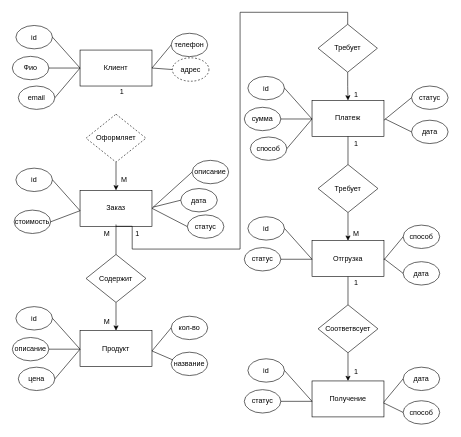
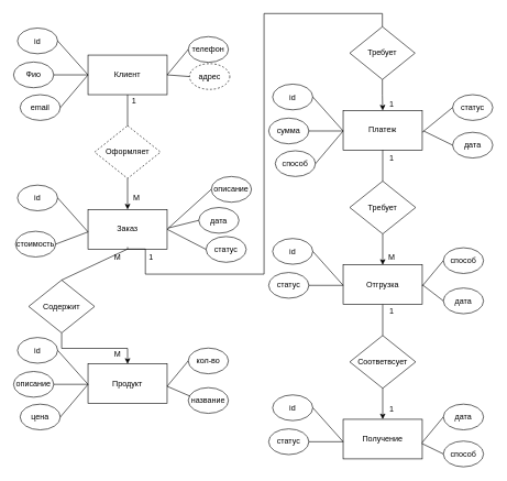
  <mxCell id="0" />
  <mxCell id="1" parent="0" />
  <mxCell id="2" value="Клиент" style="rounded=0;whiteSpace=wrap;html=1;" parent="1" vertex="1"><mxGeometry x="133" y="83" width="120" height="60" as="geometry" /></mxCell>
  <mxCell id="3" style="edgeStyle=orthogonalEdgeStyle;rounded=0;orthogonalLoop=1;jettySize=auto;html=1;" parent="1" source="4" target="5" edge="1"><mxGeometry relative="1" as="geometry" /></mxCell>
  <mxCell id="4" value="Оформляет" style="rhombus;whiteSpace=wrap;html=1;dashed=1;" parent="1" vertex="1"><mxGeometry x="143" y="190" width="100" height="80" as="geometry" /></mxCell>
  <mxCell id="5" value="Заказ" style="rounded=0;whiteSpace=wrap;html=1;" parent="1" vertex="1"><mxGeometry x="133" y="317" width="120" height="60" as="geometry" /></mxCell>
  <mxCell id="6" style="edgeStyle=orthogonalEdgeStyle;rounded=0;orthogonalLoop=1;jettySize=auto;html=1;" parent="1" source="7" target="8" edge="1"><mxGeometry relative="1" as="geometry" /></mxCell>
- <mxCell id="7" value="Содержит" style="rhombus;whiteSpace=wrap;html=1;" parent="1" vertex="1"><mxGeometry x="143" y="424" width="100" height="80" as="geometry" /></mxCell>
+ <mxCell id="7" value="Содержит" style="rhombus;whiteSpace=wrap;html=1;" parent="1" vertex="1"><mxGeometry x="43" y="424" width="100" height="80" as="geometry" /></mxCell>
  <mxCell id="8" value="Продукт" style="rounded=0;whiteSpace=wrap;html=1;" parent="1" vertex="1"><mxGeometry x="133" y="551" width="120" height="60" as="geometry" /></mxCell>
  <mxCell id="9" style="edgeStyle=orthogonalEdgeStyle;rounded=0;orthogonalLoop=1;jettySize=auto;html=1;" parent="1" source="10" target="11" edge="1"><mxGeometry relative="1" as="geometry" /></mxCell>
  <mxCell id="10" value="Требует" style="rhombus;whiteSpace=wrap;html=1;" parent="1" vertex="1"><mxGeometry x="530" y="40" width="99" height="80" as="geometry" /></mxCell>
  <mxCell id="11" value="Платеж" style="rounded=0;whiteSpace=wrap;html=1;" parent="1" vertex="1"><mxGeometry x="520" y="167" width="120" height="60" as="geometry" /></mxCell>
  <mxCell id="12" style="edgeStyle=orthogonalEdgeStyle;rounded=0;orthogonalLoop=1;jettySize=auto;html=1;" parent="1" source="13" target="14" edge="1"><mxGeometry relative="1" as="geometry" /></mxCell>
  <mxCell id="13" value="Требует" style="rhombus;whiteSpace=wrap;html=1;" parent="1" vertex="1"><mxGeometry x="530" y="274" width="100" height="80" as="geometry" /></mxCell>
  <mxCell id="14" value="Отгрузка" style="rounded=0;whiteSpace=wrap;html=1;" parent="1" vertex="1"><mxGeometry x="520" y="401" width="120" height="60" as="geometry" /></mxCell>
  <mxCell id="15" style="edgeStyle=orthogonalEdgeStyle;rounded=0;orthogonalLoop=1;jettySize=auto;html=1;" parent="1" source="16" target="17" edge="1"><mxGeometry relative="1" as="geometry" /></mxCell>
  <mxCell id="16" value="Соответвсует" style="rhombus;whiteSpace=wrap;html=1;" parent="1" vertex="1"><mxGeometry x="530" y="508" width="100" height="80" as="geometry" /></mxCell>
  <mxCell id="17" value="Получение" style="rounded=0;whiteSpace=wrap;html=1;" parent="1" vertex="1"><mxGeometry x="520" y="635" width="120" height="60" as="geometry" /></mxCell>
  <mxCell id="18" value="" style="endArrow=none;html=1;rounded=0;entryX=0.5;entryY=0;entryDx=0;entryDy=0;exitX=0.5;exitY=1;exitDx=0;exitDy=0;" parent="1" source="5" target="7" edge="1"><mxGeometry width="50" height="50" relative="1" as="geometry"><mxPoint x="117" y="448" as="sourcePoint" /><mxPoint x="167" y="398" as="targetPoint" /></mxGeometry></mxCell>
+ <mxCell id="19" value="" style="endArrow=none;html=1;rounded=0;entryX=0.5;entryY=0;entryDx=0;entryDy=0;exitX=0.5;exitY=1;exitDx=0;exitDy=0;" parent="1" source="2" target="4" edge="1"><mxGeometry width="50" height="50" relative="1" as="geometry"><mxPoint x="206" y="125" as="sourcePoint" /><mxPoint x="212" y="172" as="targetPoint" /></mxGeometry></mxCell>
  <mxCell id="20" value="" style="endArrow=none;html=1;rounded=0;entryX=0.5;entryY=1;entryDx=0;entryDy=0;exitX=0.5;exitY=0;exitDx=0;exitDy=0;" parent="1" source="13" target="11" edge="1"><mxGeometry width="50" height="50" relative="1" as="geometry"><mxPoint x="433" y="393" as="sourcePoint" /><mxPoint x="483" y="343" as="targetPoint" /></mxGeometry></mxCell>
  <mxCell id="21" value="" style="endArrow=none;html=1;rounded=0;entryX=0.5;entryY=1;entryDx=0;entryDy=0;exitX=0.5;exitY=0;exitDx=0;exitDy=0;" parent="1" source="16" target="14" edge="1"><mxGeometry width="50" height="50" relative="1" as="geometry"><mxPoint x="406" y="590" as="sourcePoint" /><mxPoint x="456" y="540" as="targetPoint" /></mxGeometry></mxCell>
  <mxCell id="22" value="1" style="text;html=1;align=center;verticalAlign=middle;whiteSpace=wrap;rounded=0;" parent="1" vertex="1"><mxGeometry x="173" y="138" width="60" height="30" as="geometry" /></mxCell>
  <mxCell id="23" value="М" style="text;html=1;align=center;verticalAlign=middle;whiteSpace=wrap;rounded=0;" parent="1" vertex="1"><mxGeometry x="177" y="284" width="60" height="30" as="geometry" /></mxCell>
  <mxCell id="24" style="edgeStyle=orthogonalEdgeStyle;rounded=0;orthogonalLoop=1;jettySize=auto;html=1;exitX=0.75;exitY=0;exitDx=0;exitDy=0;entryX=0.5;entryY=0;entryDx=0;entryDy=0;endArrow=none;endFill=0;" edge="1" parent="1" source="25" target="10"><mxGeometry relative="1" as="geometry"><Array as="points"><mxPoint x="193" y="377" /><mxPoint x="220" y="377" /><mxPoint x="220" y="415" /><mxPoint x="400" y="415" /><mxPoint x="400" y="20" /><mxPoint x="580" y="20" /></Array></mxGeometry></mxCell>
  <mxCell id="25" value="М" style="text;html=1;align=center;verticalAlign=middle;whiteSpace=wrap;rounded=0;" parent="1" vertex="1"><mxGeometry x="148" y="374" width="60" height="30" as="geometry" /></mxCell>
  <mxCell id="26" value="М" style="text;html=1;align=center;verticalAlign=middle;whiteSpace=wrap;rounded=0;" parent="1" vertex="1"><mxGeometry x="148" y="521" width="60" height="30" as="geometry" /></mxCell>
  <mxCell id="27" value="1" style="text;html=1;align=center;verticalAlign=middle;whiteSpace=wrap;rounded=0;" parent="1" vertex="1"><mxGeometry x="564" y="225" width="60" height="30" as="geometry" /></mxCell>
  <mxCell id="28" value="М" style="text;html=1;align=center;verticalAlign=middle;whiteSpace=wrap;rounded=0;" parent="1" vertex="1"><mxGeometry x="564" y="375" width="60" height="30" as="geometry" /></mxCell>
  <mxCell id="29" value="1" style="text;html=1;align=center;verticalAlign=middle;whiteSpace=wrap;rounded=0;" parent="1" vertex="1"><mxGeometry x="564" y="456" width="60" height="30" as="geometry" /></mxCell>
  <mxCell id="30" value="1" style="text;html=1;align=center;verticalAlign=middle;whiteSpace=wrap;rounded=0;" parent="1" vertex="1"><mxGeometry x="564" y="605" width="60" height="30" as="geometry" /></mxCell>
  <mxCell id="31" value="id" style="ellipse;whiteSpace=wrap;html=1;" parent="1" vertex="1"><mxGeometry x="26" y="42" width="61" height="39" as="geometry" /></mxCell>
  <mxCell id="32" value="email" style="ellipse;whiteSpace=wrap;html=1;" parent="1" vertex="1"><mxGeometry x="30" y="143" width="61" height="39" as="geometry" /></mxCell>
  <mxCell id="33" value="Фио" style="ellipse;whiteSpace=wrap;html=1;" parent="1" vertex="1"><mxGeometry x="20" y="93.5" width="61" height="39" as="geometry" /></mxCell>
  <mxCell id="34" value="телефон" style="ellipse;whiteSpace=wrap;html=1;" parent="1" vertex="1"><mxGeometry x="285" y="55" width="61" height="39" as="geometry" /></mxCell>
  <mxCell id="35" value="адрес" style="ellipse;whiteSpace=wrap;html=1;dashed=1;" parent="1" vertex="1"><mxGeometry x="287" y="96" width="61" height="39" as="geometry" /></mxCell>
  <mxCell id="36" value="" style="endArrow=none;html=1;rounded=0;entryX=1;entryY=0.5;entryDx=0;entryDy=0;exitX=0;exitY=0.5;exitDx=0;exitDy=0;" parent="1" source="2" target="31" edge="1"><mxGeometry width="50" height="50" relative="1" as="geometry"><mxPoint x="39" y="133" as="sourcePoint" /><mxPoint x="89" y="83" as="targetPoint" /></mxGeometry></mxCell>
  <mxCell id="37" value="" style="endArrow=none;html=1;rounded=0;entryX=1;entryY=0.5;entryDx=0;entryDy=0;exitX=0;exitY=0.5;exitDx=0;exitDy=0;" parent="1" source="2" target="33" edge="1"><mxGeometry width="50" height="50" relative="1" as="geometry"><mxPoint x="-45" y="287" as="sourcePoint" /><mxPoint x="5" y="237" as="targetPoint" /></mxGeometry></mxCell>
  <mxCell id="38" value="" style="endArrow=none;html=1;rounded=0;exitX=1;exitY=0.5;exitDx=0;exitDy=0;" parent="1" source="32" edge="1"><mxGeometry width="50" height="50" relative="1" as="geometry"><mxPoint x="-68" y="318" as="sourcePoint" /><mxPoint x="133" y="113" as="targetPoint" /></mxGeometry></mxCell>
  <mxCell id="39" value="" style="endArrow=none;html=1;rounded=0;entryX=0;entryY=0.5;entryDx=0;entryDy=0;exitX=1;exitY=0.5;exitDx=0;exitDy=0;" parent="1" source="2" target="34" edge="1"><mxGeometry width="50" height="50" relative="1" as="geometry"><mxPoint x="242" y="146" as="sourcePoint" /><mxPoint x="292" y="96" as="targetPoint" /></mxGeometry></mxCell>
  <mxCell id="40" value="" style="endArrow=none;html=1;rounded=0;exitX=1;exitY=0.5;exitDx=0;exitDy=0;entryX=0;entryY=0.5;entryDx=0;entryDy=0;" parent="1" source="2" edge="1" target="35"><mxGeometry width="50" height="50" relative="1" as="geometry"><mxPoint x="222" y="214" as="sourcePoint" /><mxPoint x="288" y="128" as="targetPoint" /></mxGeometry></mxCell>
  <mxCell id="41" value="id" style="ellipse;whiteSpace=wrap;html=1;" parent="1" vertex="1"><mxGeometry x="26" y="280" width="61" height="39" as="geometry" /></mxCell>
  <mxCell id="42" value="стоимость" style="ellipse;whiteSpace=wrap;html=1;" parent="1" vertex="1"><mxGeometry x="23" y="350" width="61" height="39" as="geometry" /></mxCell>
  <mxCell id="43" value="" style="endArrow=none;html=1;rounded=0;entryX=1;entryY=0.5;entryDx=0;entryDy=0;exitX=0;exitY=0.5;exitDx=0;exitDy=0;" parent="1" target="41" edge="1"><mxGeometry width="50" height="50" relative="1" as="geometry"><mxPoint x="133" y="351" as="sourcePoint" /><mxPoint x="89" y="321" as="targetPoint" /></mxGeometry></mxCell>
  <mxCell id="44" value="" style="endArrow=none;html=1;rounded=0;exitX=1;exitY=0.5;exitDx=0;exitDy=0;" parent="1" source="42" edge="1"><mxGeometry width="50" height="50" relative="1" as="geometry"><mxPoint x="-68" y="556" as="sourcePoint" /><mxPoint x="133" y="351" as="targetPoint" /></mxGeometry></mxCell>
  <mxCell id="45" value="id" style="ellipse;whiteSpace=wrap;html=1;" parent="1" vertex="1"><mxGeometry x="26" y="511" width="61" height="39" as="geometry" /></mxCell>
  <mxCell id="46" value="цена" style="ellipse;whiteSpace=wrap;html=1;" parent="1" vertex="1"><mxGeometry x="30" y="612" width="61" height="39" as="geometry" /></mxCell>
  <mxCell id="47" value="описание" style="ellipse;whiteSpace=wrap;html=1;" parent="1" vertex="1"><mxGeometry x="20" y="562.5" width="61" height="39" as="geometry" /></mxCell>
  <mxCell id="48" value="" style="endArrow=none;html=1;rounded=0;entryX=1;entryY=0.5;entryDx=0;entryDy=0;exitX=0;exitY=0.5;exitDx=0;exitDy=0;" parent="1" target="45" edge="1"><mxGeometry width="50" height="50" relative="1" as="geometry"><mxPoint x="133" y="582" as="sourcePoint" /><mxPoint x="89" y="552" as="targetPoint" /></mxGeometry></mxCell>
  <mxCell id="49" value="" style="endArrow=none;html=1;rounded=0;entryX=1;entryY=0.5;entryDx=0;entryDy=0;exitX=0;exitY=0.5;exitDx=0;exitDy=0;" parent="1" target="47" edge="1"><mxGeometry width="50" height="50" relative="1" as="geometry"><mxPoint x="133" y="582" as="sourcePoint" /><mxPoint x="5" y="706" as="targetPoint" /></mxGeometry></mxCell>
  <mxCell id="50" value="" style="endArrow=none;html=1;rounded=0;exitX=1;exitY=0.5;exitDx=0;exitDy=0;" parent="1" source="46" edge="1"><mxGeometry width="50" height="50" relative="1" as="geometry"><mxPoint x="-68" y="787" as="sourcePoint" /><mxPoint x="133" y="582" as="targetPoint" /></mxGeometry></mxCell>
  <mxCell id="51" value="id" style="ellipse;whiteSpace=wrap;html=1;" parent="1" vertex="1"><mxGeometry x="413" y="127" width="61" height="39" as="geometry" /></mxCell>
  <mxCell id="52" value="способ" style="ellipse;whiteSpace=wrap;html=1;" parent="1" vertex="1"><mxGeometry x="417" y="228" width="61" height="39" as="geometry" /></mxCell>
  <mxCell id="53" value="сумма" style="ellipse;whiteSpace=wrap;html=1;" parent="1" vertex="1"><mxGeometry x="407" y="178.5" width="61" height="39" as="geometry" /></mxCell>
  <mxCell id="54" value="" style="endArrow=none;html=1;rounded=0;entryX=1;entryY=0.5;entryDx=0;entryDy=0;exitX=0;exitY=0.5;exitDx=0;exitDy=0;" parent="1" target="51" edge="1"><mxGeometry width="50" height="50" relative="1" as="geometry"><mxPoint x="520" y="198" as="sourcePoint" /><mxPoint x="476" y="168" as="targetPoint" /></mxGeometry></mxCell>
  <mxCell id="55" value="" style="endArrow=none;html=1;rounded=0;entryX=1;entryY=0.5;entryDx=0;entryDy=0;exitX=0;exitY=0.5;exitDx=0;exitDy=0;" parent="1" target="53" edge="1"><mxGeometry width="50" height="50" relative="1" as="geometry"><mxPoint x="520" y="198" as="sourcePoint" /><mxPoint x="392" y="322" as="targetPoint" /></mxGeometry></mxCell>
  <mxCell id="56" value="" style="endArrow=none;html=1;rounded=0;exitX=1;exitY=0.5;exitDx=0;exitDy=0;" parent="1" source="52" edge="1"><mxGeometry width="50" height="50" relative="1" as="geometry"><mxPoint x="319" y="403" as="sourcePoint" /><mxPoint x="520" y="198" as="targetPoint" /></mxGeometry></mxCell>
  <mxCell id="57" value="id" style="ellipse;whiteSpace=wrap;html=1;" parent="1" vertex="1"><mxGeometry x="413" y="361" width="61" height="39" as="geometry" /></mxCell>
  <mxCell id="58" value="дата" style="ellipse;whiteSpace=wrap;html=1;" parent="1" vertex="1"><mxGeometry x="672" y="436" width="61" height="39" as="geometry" /></mxCell>
  <mxCell id="59" value="статус" style="ellipse;whiteSpace=wrap;html=1;" parent="1" vertex="1"><mxGeometry x="407" y="412.5" width="61" height="39" as="geometry" /></mxCell>
  <mxCell id="60" value="" style="endArrow=none;html=1;rounded=0;entryX=1;entryY=0.5;entryDx=0;entryDy=0;exitX=0;exitY=0.5;exitDx=0;exitDy=0;" parent="1" target="57" edge="1"><mxGeometry width="50" height="50" relative="1" as="geometry"><mxPoint x="520" y="432" as="sourcePoint" /><mxPoint x="476" y="402" as="targetPoint" /></mxGeometry></mxCell>
  <mxCell id="61" value="" style="endArrow=none;html=1;rounded=0;entryX=1;entryY=0.5;entryDx=0;entryDy=0;exitX=0;exitY=0.5;exitDx=0;exitDy=0;" parent="1" target="59" edge="1"><mxGeometry width="50" height="50" relative="1" as="geometry"><mxPoint x="520" y="432" as="sourcePoint" /><mxPoint x="392" y="556" as="targetPoint" /></mxGeometry></mxCell>
  <mxCell id="62" value="" style="endArrow=none;html=1;rounded=0;exitX=0;exitY=0.5;exitDx=0;exitDy=0;entryX=1;entryY=0.5;entryDx=0;entryDy=0;" parent="1" source="58" edge="1" target="14"><mxGeometry width="50" height="50" relative="1" as="geometry"><mxPoint x="319" y="637" as="sourcePoint" /><mxPoint x="520" y="432" as="targetPoint" /></mxGeometry></mxCell>
  <mxCell id="63" value="id" style="ellipse;whiteSpace=wrap;html=1;" parent="1" vertex="1"><mxGeometry x="413" y="598" width="61" height="39" as="geometry" /></mxCell>
  <mxCell id="64" value="способ" style="ellipse;whiteSpace=wrap;html=1;" parent="1" vertex="1"><mxGeometry x="672" y="668" width="61" height="39" as="geometry" /></mxCell>
  <mxCell id="65" value="статус" style="ellipse;whiteSpace=wrap;html=1;" parent="1" vertex="1"><mxGeometry x="407" y="649.5" width="61" height="39" as="geometry" /></mxCell>
  <mxCell id="66" value="" style="endArrow=none;html=1;rounded=0;entryX=1;entryY=0.5;entryDx=0;entryDy=0;exitX=0;exitY=0.5;exitDx=0;exitDy=0;" parent="1" target="63" edge="1"><mxGeometry width="50" height="50" relative="1" as="geometry"><mxPoint x="520" y="669" as="sourcePoint" /><mxPoint x="476" y="639" as="targetPoint" /></mxGeometry></mxCell>
  <mxCell id="67" value="" style="endArrow=none;html=1;rounded=0;entryX=1;entryY=0.5;entryDx=0;entryDy=0;exitX=0;exitY=0.5;exitDx=0;exitDy=0;" parent="1" target="65" edge="1"><mxGeometry width="50" height="50" relative="1" as="geometry"><mxPoint x="520" y="669" as="sourcePoint" /><mxPoint x="392" y="793" as="targetPoint" /></mxGeometry></mxCell>
  <mxCell id="68" value="" style="endArrow=none;html=1;rounded=0;exitX=0;exitY=0.5;exitDx=0;exitDy=0;entryX=0.99;entryY=0.606;entryDx=0;entryDy=0;entryPerimeter=0;" parent="1" source="64" edge="1" target="17"><mxGeometry width="50" height="50" relative="1" as="geometry"><mxPoint x="319" y="874" as="sourcePoint" /><mxPoint x="520" y="669" as="targetPoint" /></mxGeometry></mxCell>
  <mxCell id="69" value="кол-во" style="ellipse;whiteSpace=wrap;html=1;" parent="1" vertex="1"><mxGeometry x="285" y="527" width="61" height="39" as="geometry" /></mxCell>
  <mxCell id="70" value="название" style="ellipse;whiteSpace=wrap;html=1;" parent="1" vertex="1"><mxGeometry x="285" y="587" width="61" height="39" as="geometry" /></mxCell>
  <mxCell id="71" value="" style="endArrow=none;html=1;rounded=0;entryX=0;entryY=0.5;entryDx=0;entryDy=0;exitX=1;exitY=0.5;exitDx=0;exitDy=0;" parent="1" target="69" edge="1"><mxGeometry width="50" height="50" relative="1" as="geometry"><mxPoint x="253" y="585" as="sourcePoint" /><mxPoint x="292" y="568" as="targetPoint" /></mxGeometry></mxCell>
  <mxCell id="72" value="" style="endArrow=none;html=1;rounded=0;exitX=1;exitY=0.5;exitDx=0;exitDy=0;" parent="1" edge="1"><mxGeometry width="50" height="50" relative="1" as="geometry"><mxPoint x="253" y="585" as="sourcePoint" /><mxPoint x="288" y="600" as="targetPoint" /></mxGeometry></mxCell>
  <mxCell id="73" value="способ" style="ellipse;whiteSpace=wrap;html=1;" parent="1" vertex="1"><mxGeometry x="672" y="375" width="61" height="39" as="geometry" /></mxCell>
  <mxCell id="74" value="" style="endArrow=none;html=1;rounded=0;entryX=0;entryY=0.5;entryDx=0;entryDy=0;exitX=1;exitY=0.5;exitDx=0;exitDy=0;" parent="1" target="73" edge="1"><mxGeometry width="50" height="50" relative="1" as="geometry"><mxPoint x="640" y="433" as="sourcePoint" /><mxPoint x="679" y="416" as="targetPoint" /></mxGeometry></mxCell>
  <mxCell id="75" value="дата" style="ellipse;whiteSpace=wrap;html=1;" parent="1" vertex="1"><mxGeometry x="672" y="612" width="61" height="39" as="geometry" /></mxCell>
  <mxCell id="76" value="" style="endArrow=none;html=1;rounded=0;entryX=0;entryY=0.5;entryDx=0;entryDy=0;exitX=1;exitY=0.5;exitDx=0;exitDy=0;" parent="1" target="75" edge="1"><mxGeometry width="50" height="50" relative="1" as="geometry"><mxPoint x="640" y="670" as="sourcePoint" /><mxPoint x="679" y="653" as="targetPoint" /></mxGeometry></mxCell>
  <mxCell id="77" value="описание" style="ellipse;whiteSpace=wrap;html=1;" parent="1" vertex="1"><mxGeometry x="320" y="267" width="61" height="39" as="geometry" /></mxCell>
  <mxCell id="78" value="статус" style="ellipse;whiteSpace=wrap;html=1;" parent="1" vertex="1"><mxGeometry x="312" y="358" width="61" height="39" as="geometry" /></mxCell>
  <mxCell id="79" value="дата" style="ellipse;whiteSpace=wrap;html=1;" parent="1" vertex="1"><mxGeometry x="301" y="314" width="61" height="39" as="geometry" /></mxCell>
  <mxCell id="80" value="" style="endArrow=none;html=1;rounded=0;entryX=0;entryY=0.5;entryDx=0;entryDy=0;exitX=1;exitY=0.5;exitDx=0;exitDy=0;" parent="1" source="5" target="77" edge="1"><mxGeometry width="50" height="50" relative="1" as="geometry"><mxPoint x="258" y="332" as="sourcePoint" /><mxPoint x="308" y="282" as="targetPoint" /></mxGeometry></mxCell>
  <mxCell id="81" value="" style="endArrow=none;html=1;rounded=0;entryX=0;entryY=0.5;entryDx=0;entryDy=0;" parent="1" target="79" edge="1"><mxGeometry width="50" height="50" relative="1" as="geometry"><mxPoint x="255" y="345" as="sourcePoint" /><mxPoint x="323.711" y="347" as="targetPoint" /></mxGeometry></mxCell>
  <mxCell id="82" value="" style="endArrow=none;html=1;rounded=0;entryX=0;entryY=0.5;entryDx=0;entryDy=0;exitX=1;exitY=0.5;exitDx=0;exitDy=0;" parent="1" source="5" target="78" edge="1"><mxGeometry width="50" height="50" relative="1" as="geometry"><mxPoint x="270" y="410" as="sourcePoint" /><mxPoint x="320" y="360" as="targetPoint" /></mxGeometry></mxCell>
  <mxCell id="83" value="статус" style="ellipse;whiteSpace=wrap;html=1;" parent="1" vertex="1"><mxGeometry x="686" y="143" width="61" height="39" as="geometry" /></mxCell>
  <mxCell id="84" value="дата" style="ellipse;whiteSpace=wrap;html=1;" parent="1" vertex="1"><mxGeometry x="686" y="200" width="61" height="39" as="geometry" /></mxCell>
  <mxCell id="85" value="" style="endArrow=none;html=1;rounded=0;entryX=0;entryY=0.5;entryDx=0;entryDy=0;exitX=1;exitY=0.5;exitDx=0;exitDy=0;" parent="1" target="83" edge="1"><mxGeometry width="50" height="50" relative="1" as="geometry"><mxPoint x="640" y="200" as="sourcePoint" /><mxPoint x="695" y="135" as="targetPoint" /></mxGeometry></mxCell>
  <mxCell id="86" value="" style="endArrow=none;html=1;rounded=0;entryX=0;entryY=0.5;entryDx=0;entryDy=0;" parent="1" target="84" edge="1"><mxGeometry width="50" height="50" relative="1" as="geometry"><mxPoint x="642" y="198" as="sourcePoint" /><mxPoint x="710.711" y="200" as="targetPoint" /></mxGeometry></mxCell>
  <mxCell id="87" value="1" style="text;html=1;align=center;verticalAlign=middle;whiteSpace=wrap;rounded=0;" vertex="1" parent="1"><mxGeometry x="199" y="374" width="60" height="30" as="geometry" /></mxCell>
  <mxCell id="88" value="1" style="text;html=1;align=center;verticalAlign=middle;whiteSpace=wrap;rounded=0;" vertex="1" parent="1"><mxGeometry x="564" y="143" width="60" height="30" as="geometry" /></mxCell>
